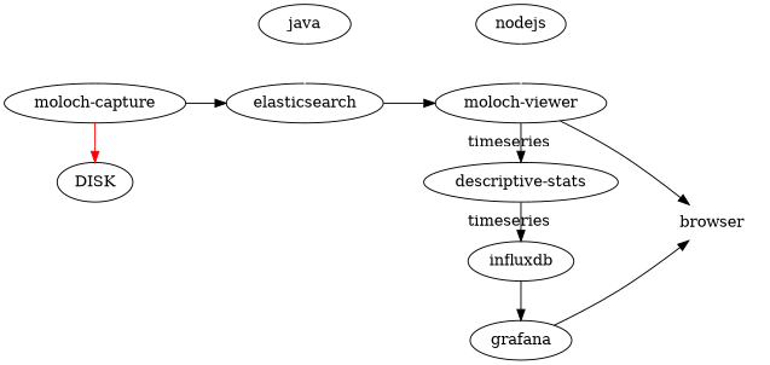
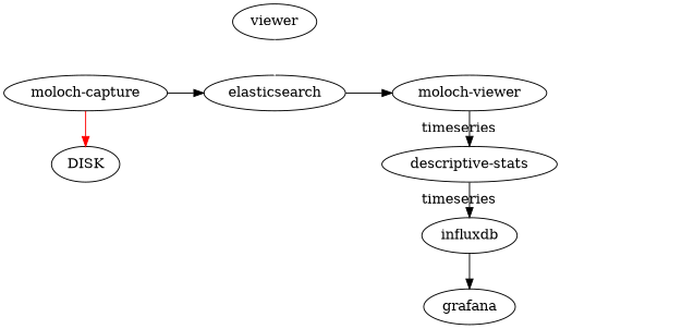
  digraph {
    rankdir=LR
    "moloch-capture"
    DISK
    elasticsearch
-   java
+   java [label=viewer]
    "moloch-viewer"
-   nodejs
    "descriptive-stats"
    influxdb
    grafana
-   browser [color=white]
    subgraph sub_1 {
      rank=same
      "moloch-capture"
      DISK
    }
    subgraph sub_2 {
      rank=same
      elasticsearch
      java
    }
    subgraph sub_3 {
      rank=same
      "moloch-viewer"
-     nodejs
      "descriptive-stats"
      influxdb
      grafana
    }
    "moloch-capture" -> DISK [color=red]
    "moloch-capture" -> elasticsearch
    elasticsearch -> "moloch-viewer"
    java -> elasticsearch [color=white]
    "moloch-viewer" -> "descriptive-stats" [label=timeseries]
-   "moloch-viewer" -> browser
-   nodejs -> "moloch-viewer" [color=white]
    "descriptive-stats" -> influxdb [label=timeseries]
    influxdb -> grafana
-   grafana -> browser
  }
